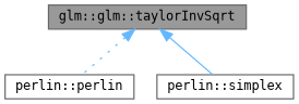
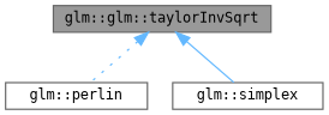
  digraph {
    rankdir=TB
    node [color=grey40 fillcolor=white fontname=Terminal fontsize=10 shape=box style=filled]
    edge [color=steelblue1 dir=back fontname=Terminal fontsize=10 labelfontname=Helvetica labelfontsize=10]
    n1 [color=gray40 fillcolor=grey60 fontcolor=black height=0.2 label="glm::glm::taylorInvSqrt" width=0.4]
-   n2 [height=0.2 label="perlin::perlin" width=0.4]
-   n3 [height=0.2 label="perlin::simplex" width=0.4]
+   n2 [height=0.2 label="glm::perlin" width=0.4]
+   n3 [height=0.2 label="glm::simplex" width=0.4]
    n1 -> n2 [style=dotted]
    n1 -> n3 [style=solid]
  }
